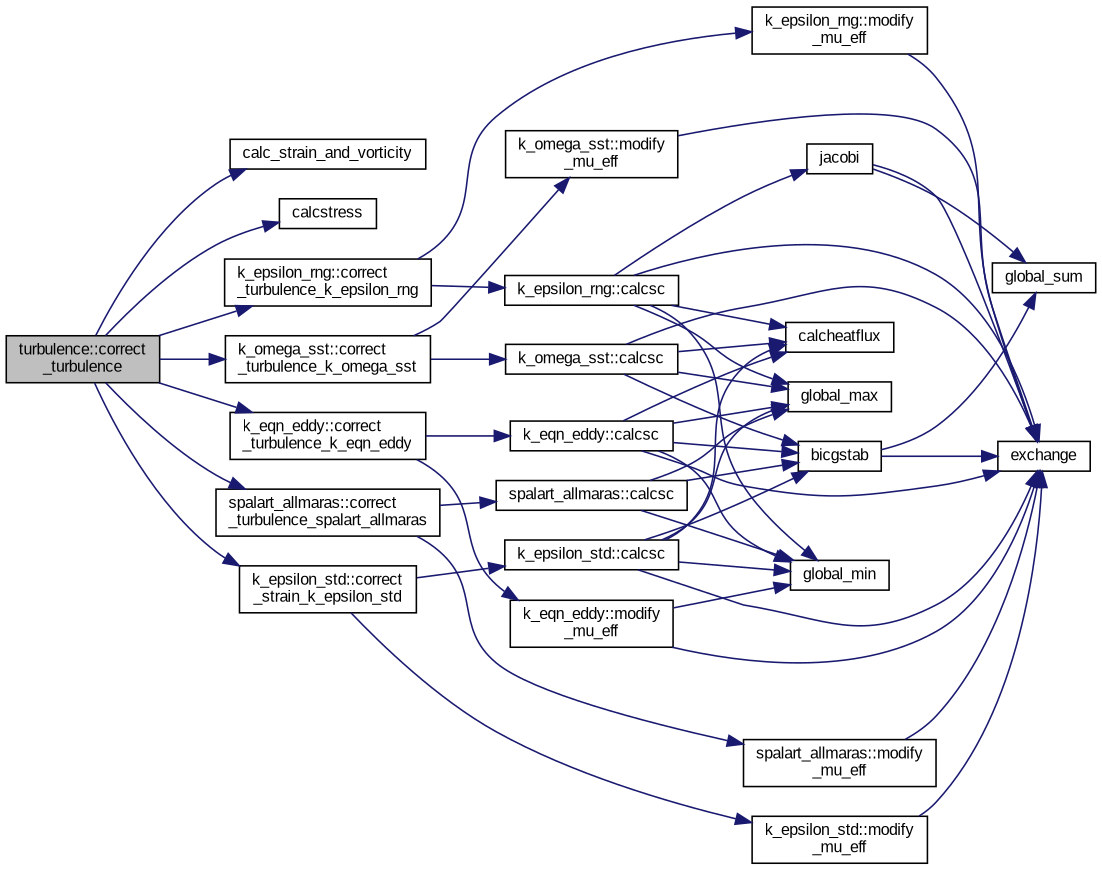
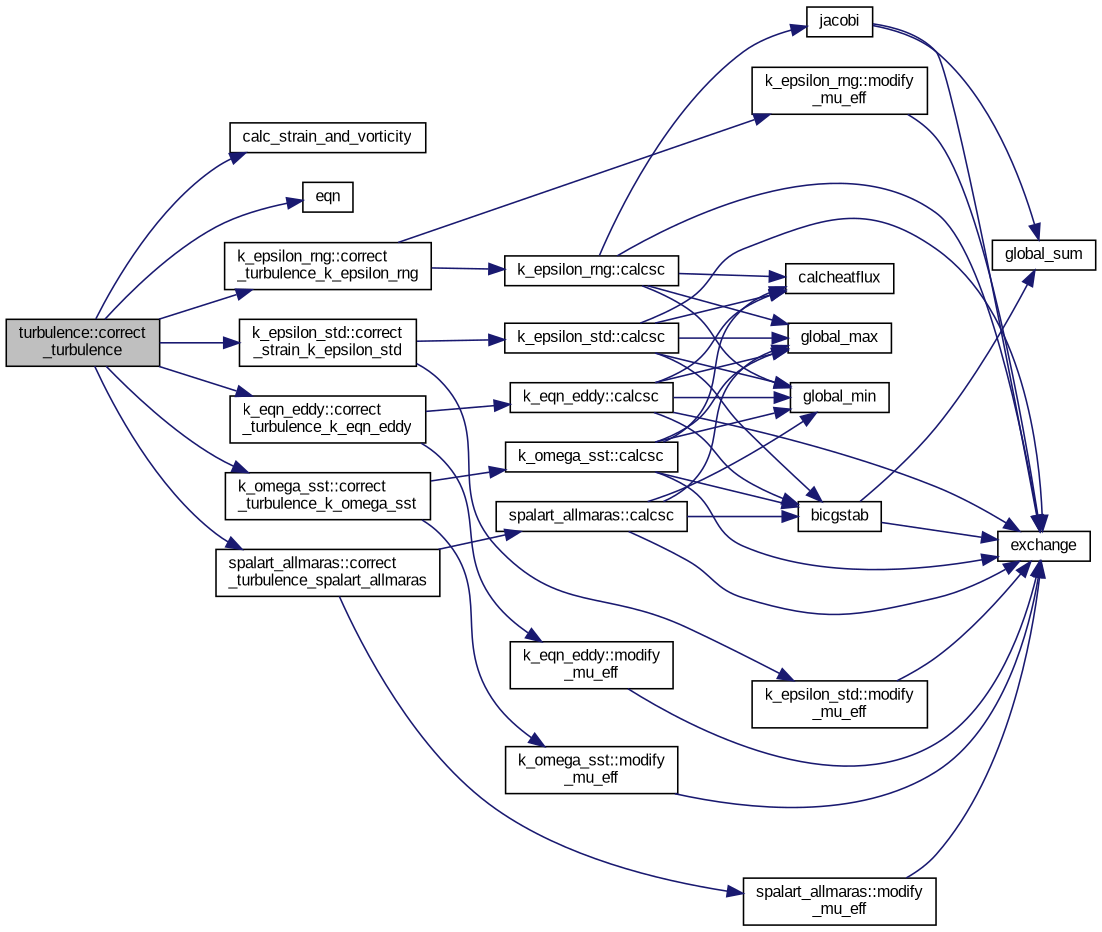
  digraph {
    fontname="Liberation Sans"
    rankdir=LR
    node [color=black fillcolor=white fontname="Liberation Sans" fontsize=10 shape=record style=filled]
    edge [color=midnightblue fontname="Liberation Sans" fontsize=10 labelfontname=Helvetica labelfontsize=10 style=solid]
    n1 [fillcolor=grey75 fontcolor=black height=0.2 label="turbulence::correct\l_turbulence" width=0.4]
    n2 [height=0.2 label=calc_strain_and_vorticity width=0.4]
-   n3 [height=0.2 label=calcstress width=0.4]
+   n3 [height=0.2 label=eqn width=0.4]
    n4 [height=0.2 label="k_epsilon_rng::correct\l_turbulence_k_epsilon_rng" width=0.4]
    n5 [height=0.2 label="k_epsilon_std::correct\l_strain_k_epsilon_std" width=0.4]
    n6 [height=0.2 label="k_eqn_eddy::correct\l_turbulence_k_eqn_eddy" width=0.4]
    n7 [height=0.2 label="k_omega_sst::correct\l_turbulence_k_omega_sst" width=0.4]
    n8 [height=0.2 label="spalart_allmaras::correct\l_turbulence_spalart_allmaras" width=0.4]
    n9 [height=0.2 label="k_epsilon_rng::calcsc" width=0.4]
    n10 [height=0.2 label="k_epsilon_rng::modify\l_mu_eff" width=0.4]
    n11 [height=0.2 label="k_epsilon_std::calcsc" width=0.4]
    n12 [height=0.2 label="k_epsilon_std::modify\l_mu_eff" width=0.4]
    n13 [height=0.2 label="k_eqn_eddy::calcsc" width=0.4]
    n14 [height=0.2 label="k_eqn_eddy::modify\l_mu_eff" width=0.4]
    n15 [height=0.2 label="k_omega_sst::calcsc" width=0.4]
    n16 [height=0.2 label="k_omega_sst::modify\l_mu_eff" width=0.4]
    n17 [height=0.2 label="spalart_allmaras::calcsc" width=0.4]
    n18 [height=0.2 label="spalart_allmaras::modify\l_mu_eff" width=0.4]
    n19 [height=0.2 label=calcheatflux width=0.4]
    n20 [height=0.2 label=exchange width=0.4]
    n21 [height=0.2 label=global_max width=0.4]
    n22 [height=0.2 label=global_min width=0.4]
    n23 [height=0.2 label=jacobi width=0.4]
    n24 [height=0.2 label=global_sum width=0.4]
    n25 [height=0.2 label=bicgstab width=0.4]
    n1 -> n2
    n1 -> n3
    n1 -> n4
    n1 -> n5
    n1 -> n6
    n1 -> n7
    n1 -> n8
    n4 -> n9
    n4 -> n10
    n5 -> n11
    n5 -> n12
    n6 -> n13
    n6 -> n14
    n7 -> n15
    n7 -> n16
    n8 -> n17
    n8 -> n18
    n9 -> n19
    n9 -> n20
    n9 -> n21
    n9 -> n22
    n9 -> n23
    n10 -> n20
    n11 -> n19
    n11 -> n20
    n11 -> n21
    n11 -> n22
    n11 -> n25
    n12 -> n20
    n13 -> n19
    n13 -> n20
    n13 -> n21
    n13 -> n22
    n13 -> n25
    n14 -> n20
    n15 -> n19
    n15 -> n20
    n15 -> n21
-   n14 -> n22
+   n15 -> n22
    n15 -> n25
    n16 -> n20
+   n17 -> n20
    n17 -> n21
    n17 -> n22
    n17 -> n25
    n18 -> n20
    n23 -> n20
    n23 -> n24
    n25 -> n20
    n25 -> n24
  }
